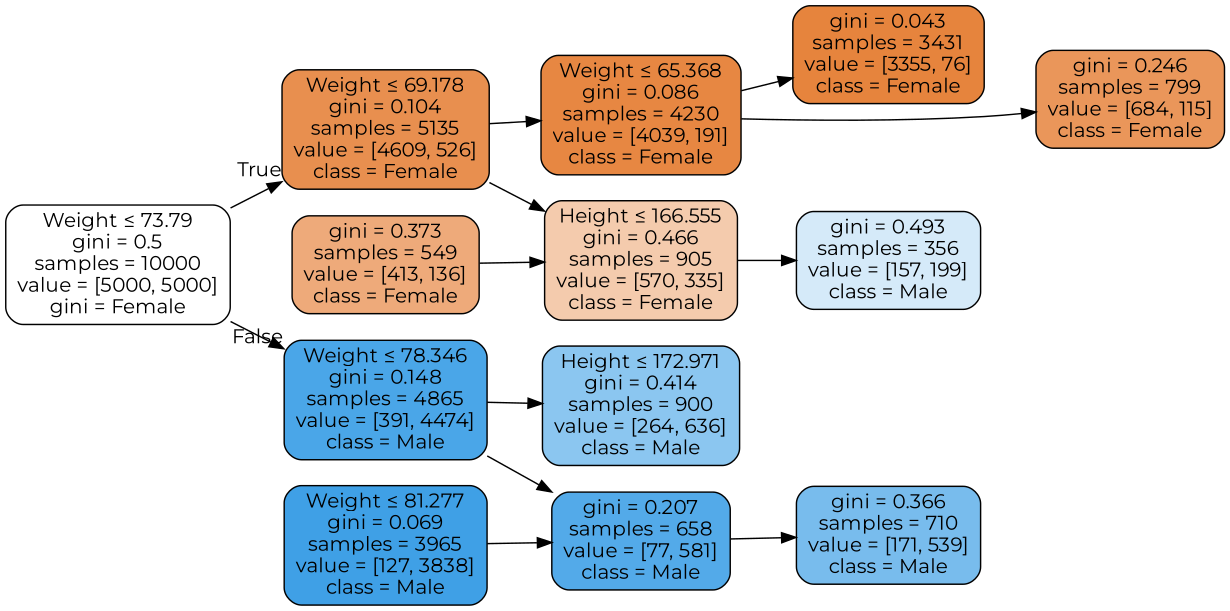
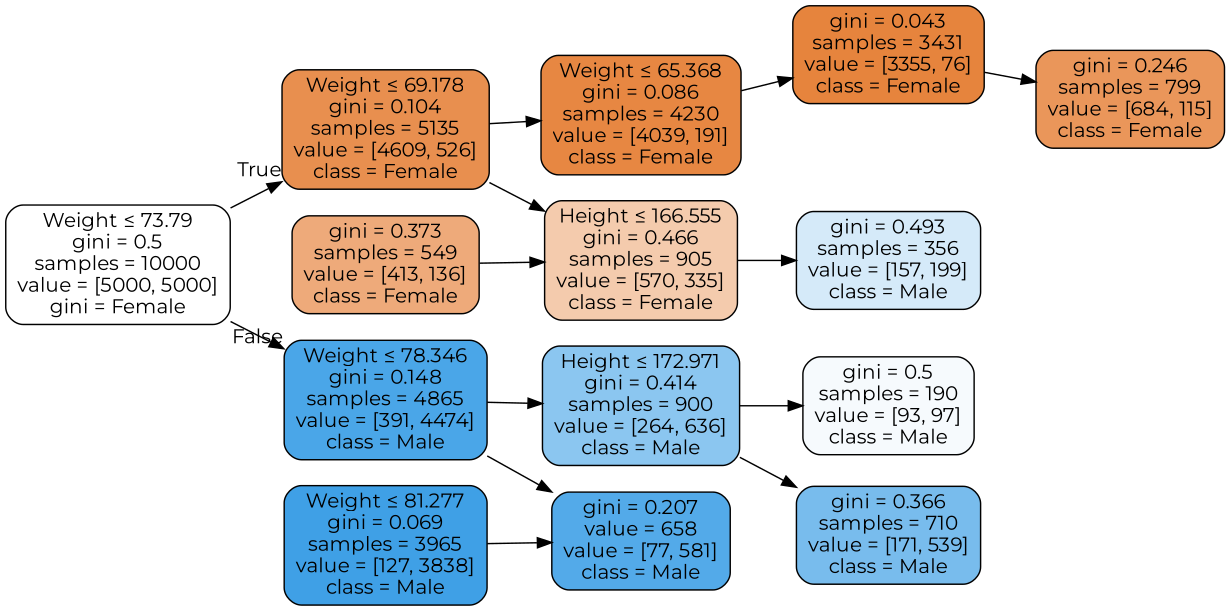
  digraph {
    fontname=Montserrat
    rankdir=LR
    node [color=black fontname=Montserrat shape=box style="filled, rounded"]
    edge [fontname=Montserrat]
    n1 [fillcolor="#e5813900" label=<Weight &le; 73.79<br/>gini = 0.5<br/>samples = 10000<br/>value = [5000, 5000]<br/>gini = Female>]
    n2 [fillcolor="#e58139e2" label=<Weight &le; 69.178<br/>gini = 0.104<br/>samples = 5135<br/>value = [4609, 526]<br/>class = Female>]
    n3 [fillcolor="#399de5e9" label=<Weight &le; 78.346<br/>gini = 0.148<br/>samples = 4865<br/>value = [391, 4474]<br/>class = Male>]
    n4 [fillcolor="#e58139f3" label=<Weight &le; 65.368<br/>gini = 0.086<br/>samples = 4230<br/>value = [4039, 191]<br/>class = Female>]
    n5 [fillcolor="#e5813969" label=<Height &le; 166.555<br/>gini = 0.466<br/>samples = 905<br/>value = [570, 335]<br/>class = Female>]
    n6 [fillcolor="#399de595" label=<Height &le; 172.971<br/>gini = 0.414<br/>samples = 900<br/>value = [264, 636]<br/>class = Male>]
-   n7 [fillcolor="#399de5dd" label=<gini = 0.207<br/>samples = 658<br/>value = [77, 581]<br/>class = Male>]
+   n7 [fillcolor="#399de5dd" label=<gini = 0.207<br/>value = 658<br/>value = [77, 581]<br/>class = Male>]
    n8 [fillcolor="#e58139f9" label=<gini = 0.043<br/>samples = 3431<br/>value = [3355, 76]<br/>class = Female>]
    n9 [fillcolor="#e58139d4" label=<gini = 0.246<br/>samples = 799<br/>value = [684, 115]<br/>class = Female>]
    n10 [fillcolor="#399de536" label=<gini = 0.493<br/>samples = 356<br/>value = [157, 199]<br/>class = Male>]
    n11 [fillcolor="#e58139ab" label=<gini = 0.373<br/>samples = 549<br/>value = [413, 136]<br/>class = Female>]
    n12 [fillcolor="#399de5ae" label=<gini = 0.366<br/>samples = 710<br/>value = [171, 539]<br/>class = Male>]
+   n13 [fillcolor="#399de50b" label=<gini = 0.5<br/>samples = 190<br/>value = [93, 97]<br/>class = Male>]
    n14 [fillcolor="#399de5f7" label=<Weight &le; 81.277<br/>gini = 0.069<br/>samples = 3965<br/>value = [127, 3838]<br/>class = Male>]
    n1 -> n2 [headlabel=True labelangle=45 labeldistance=2.5]
    n1 -> n3 [headlabel=False labelangle=-45 labeldistance=2.5]
    n2 -> n4
    n2 -> n5
    n3 -> n6
    n3 -> n7
    n4 -> n8
-   n4 -> n9
+   n8 -> n9
    n5 -> n10
-   n7 -> n12
+   n6 -> n12
+   n6 -> n13
    n11 -> n5
    n14 -> n7
  }
